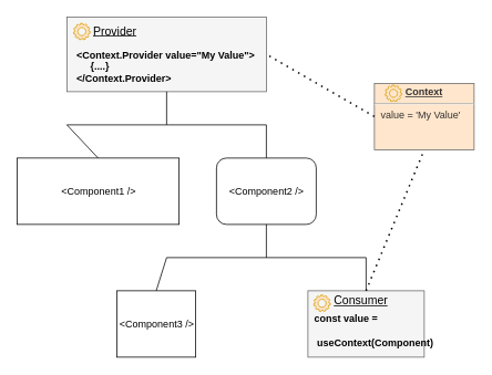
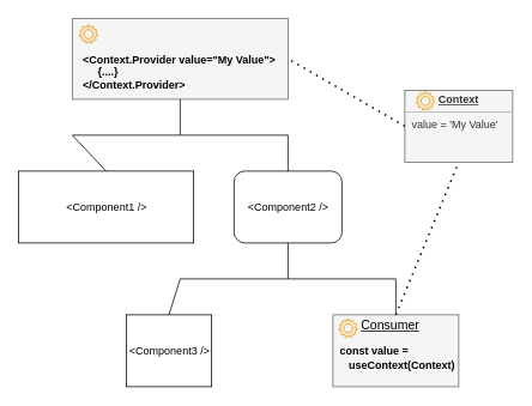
  <mxCell id="0" />
  <mxCell id="1" parent="0" />
  <mxCell id="2" value="" style="html=1;fillColor=#f5f5f5;strokeColor=#666666;fontColor=#333333;" parent="1" vertex="1"><mxGeometry x="370" y="350" width="140" height="80" as="geometry" /></mxCell>
  <mxCell id="3" value="" style="rounded=0;whiteSpace=wrap;html=1;fillColor=#f5f5f5;strokeColor=#666666;fontColor=#333333;" parent="1" vertex="1"><mxGeometry x="80" y="20" width="240" height="90" as="geometry" /></mxCell>
- <mxCell id="4" value="&lt;p style=&quot;margin: 0px ; margin-top: 4px ; text-align: center ; text-decoration: underline&quot;&gt;&lt;b&gt;Context&lt;/b&gt;&lt;/p&gt;&lt;hr&gt;&lt;p style=&quot;margin: 0px ; margin-left: 8px&quot;&gt;value = 'My Value'&lt;br&gt;&lt;/p&gt;" style="verticalAlign=top;align=left;overflow=fill;fontSize=12;fontFamily=Helvetica;html=1;fillColor=#ffe6cc;strokeColor=#666666;fontColor=#333333;" parent="1" vertex="1"><mxGeometry x="450" y="100" width="120" height="80" as="geometry" /></mxCell>
+ <mxCell id="4" value="&lt;p style=&quot;margin: 0px ; margin-top: 4px ; text-align: center ; text-decoration: underline&quot;&gt;&lt;b&gt;Context&lt;/b&gt;&lt;/p&gt;&lt;hr&gt;&lt;p style=&quot;margin: 0px ; margin-left: 8px&quot;&gt;value = 'My Value'&lt;br&gt;&lt;/p&gt;" style="verticalAlign=top;align=left;overflow=fill;fontSize=12;fontFamily=Helvetica;html=1;fillColor=#f5f5f5;strokeColor=#666666;fontColor=#333333;" parent="1" vertex="1"><mxGeometry x="450" y="100" width="120" height="80" as="geometry" /></mxCell>
  <mxCell id="5" value="&amp;lt;Component1 /&amp;gt;" style="html=1;" parent="1" vertex="1"><mxGeometry x="20" y="190" width="195" height="80" as="geometry" /></mxCell>
  <mxCell id="6" value="&amp;lt;Component2 /&amp;gt;" style="html=1;rounded=1;" parent="1" vertex="1"><mxGeometry x="260" y="190" width="120" height="80" as="geometry" /></mxCell>
  <mxCell id="7" value="" style="endArrow=none;html=1;" parent="1" edge="1"><mxGeometry width="50" height="50" relative="1" as="geometry"><mxPoint x="80" y="150" as="sourcePoint" /><mxPoint x="320" y="150" as="targetPoint" /></mxGeometry></mxCell>
  <mxCell id="8" value="&amp;lt;Component3 /&amp;gt;" style="html=1;" parent="1" vertex="1"><mxGeometry x="140" y="350" width="95" height="80" as="geometry" /></mxCell>
  <mxCell id="9" value="" style="endArrow=none;html=1;exitX=0.5;exitY=1;exitDx=0;exitDy=0;" parent="1" source="3" edge="1"><mxGeometry width="50" height="50" relative="1" as="geometry"><mxPoint x="90" y="160" as="sourcePoint" /><mxPoint x="200" y="150" as="targetPoint" /></mxGeometry></mxCell>
  <mxCell id="10" value="" style="endArrow=none;html=1;entryX=0.5;entryY=0;entryDx=0;entryDy=0;" parent="1" target="5" edge="1"><mxGeometry width="50" height="50" relative="1" as="geometry"><mxPoint x="80" y="150" as="sourcePoint" /><mxPoint x="210" y="160" as="targetPoint" /></mxGeometry></mxCell>
  <mxCell id="11" value="" style="endArrow=none;html=1;" parent="1" target="6" edge="1"><mxGeometry width="50" height="50" relative="1" as="geometry"><mxPoint x="320" y="150" as="sourcePoint" /><mxPoint x="220" y="170" as="targetPoint" /></mxGeometry></mxCell>
  <mxCell id="12" value="" style="endArrow=none;html=1;entryX=0.5;entryY=1;entryDx=0;entryDy=0;" parent="1" target="6" edge="1"><mxGeometry width="50" height="50" relative="1" as="geometry"><mxPoint x="320" y="310" as="sourcePoint" /><mxPoint x="210" y="160" as="targetPoint" /></mxGeometry></mxCell>
  <mxCell id="13" value="" style="endArrow=none;html=1;" parent="1" edge="1"><mxGeometry width="50" height="50" relative="1" as="geometry"><mxPoint x="200" y="310" as="sourcePoint" /><mxPoint x="440" y="310" as="targetPoint" /></mxGeometry></mxCell>
  <mxCell id="14" value="" style="endArrow=none;html=1;entryX=0.5;entryY=0;entryDx=0;entryDy=0;" parent="1" target="8" edge="1"><mxGeometry width="50" height="50" relative="1" as="geometry"><mxPoint x="200" y="310" as="sourcePoint" /><mxPoint x="90" y="200" as="targetPoint" /></mxGeometry></mxCell>
  <mxCell id="15" value="" style="endArrow=none;html=1;" parent="1" target="2" edge="1"><mxGeometry width="50" height="50" relative="1" as="geometry"><mxPoint x="440" y="310" as="sourcePoint" /><mxPoint x="100" y="210" as="targetPoint" /></mxGeometry></mxCell>
  <mxCell id="16" value="&amp;lt;Context.Provider value=&quot;My Value&quot;&amp;gt;&lt;br&gt;&amp;nbsp; &amp;nbsp; &amp;nbsp;{....}&lt;br&gt;&lt;div&gt;&lt;span&gt;&amp;lt;/Context.Provider&amp;gt;&lt;/span&gt;&lt;/div&gt;" style="text;html=1;strokeColor=none;fillColor=none;align=left;verticalAlign=middle;whiteSpace=wrap;rounded=0;fontStyle=1" parent="1" vertex="1"><mxGeometry x="90" y="47.5" width="220" height="65" as="geometry" /></mxCell>
  <mxCell id="17" value="" style="html=1;aspect=fixed;strokeColor=#d79b00;shadow=0;align=center;verticalAlign=top;fillColor=#ffe6cc;shape=mxgraph.gcp2.gear" parent="1" vertex="1"><mxGeometry x="463" y="102" width="20" height="20" as="geometry" /></mxCell>
  <mxCell id="18" value="" style="html=1;aspect=fixed;strokeColor=#d79b00;shadow=0;align=center;verticalAlign=top;fillColor=#ffe6cc;shape=mxgraph.gcp2.gear" parent="1" vertex="1"><mxGeometry x="88" y="27.5" width="20" height="20" as="geometry" /></mxCell>
- <mxCell id="19" value="Provider" style="text;html=1;strokeColor=none;fillColor=none;align=center;verticalAlign=middle;whiteSpace=wrap;rounded=0;fontSize=14;fontStyle=4" parent="1" vertex="1"><mxGeometry x="118" y="26.5" width="40" height="20" as="geometry" /></mxCell>
  <mxCell id="20" value="" style="html=1;aspect=fixed;strokeColor=#d79b00;shadow=0;align=center;verticalAlign=top;fillColor=#ffe6cc;shape=mxgraph.gcp2.gear" parent="1" vertex="1"><mxGeometry x="377" y="355" width="20" height="20" as="geometry" /></mxCell>
  <mxCell id="21" value="Consumer" style="text;html=1;strokeColor=none;fillColor=none;align=center;verticalAlign=middle;whiteSpace=wrap;rounded=0;fontSize=14;fontStyle=4" parent="1" vertex="1"><mxGeometry x="414" y="352" width="40" height="20" as="geometry" /></mxCell>
- <mxCell id="22" value="const value = &lt;br&gt;&amp;nbsp; &amp;nbsp;useContext(Component)" style="text;html=1;strokeColor=none;fillColor=none;align=left;verticalAlign=middle;whiteSpace=wrap;rounded=0;fontStyle=1" parent="1" vertex="1"><mxGeometry x="376" y="365" width="140" height="65" as="geometry" /></mxCell>
+ <mxCell id="22" value="const value = &lt;br&gt;&amp;nbsp; &amp;nbsp;useContext(Context)" style="text;html=1;strokeColor=none;fillColor=none;align=left;verticalAlign=middle;whiteSpace=wrap;rounded=0;fontStyle=1" parent="1" vertex="1"><mxGeometry x="376" y="365" width="140" height="65" as="geometry" /></mxCell>
  <mxCell id="23" value="" style="endArrow=none;dashed=1;html=1;dashPattern=1 3;strokeWidth=2;fontSize=14;entryX=0.5;entryY=1;entryDx=0;entryDy=0;exitX=0.5;exitY=0;exitDx=0;exitDy=0;" parent="1" source="2" target="4" edge="1"><mxGeometry width="50" height="50" relative="1" as="geometry"><mxPoint x="290" y="190" as="sourcePoint" /><mxPoint x="340" y="140" as="targetPoint" /></mxGeometry></mxCell>
  <mxCell id="24" value="" style="endArrow=none;dashed=1;html=1;dashPattern=1 3;strokeWidth=2;fontSize=14;entryX=1;entryY=0.5;entryDx=0;entryDy=0;exitX=0;exitY=0.5;exitDx=0;exitDy=0;" parent="1" source="4" target="3" edge="1"><mxGeometry width="50" height="50" relative="1" as="geometry"><mxPoint x="450" y="360" as="sourcePoint" /><mxPoint x="513.04" y="152" as="targetPoint" /></mxGeometry></mxCell>
